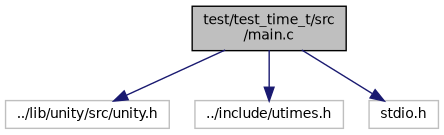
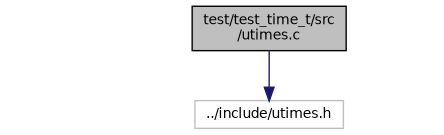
  digraph {
    node [color=grey75 fillcolor=white fontname=Helvetica fontsize=10 shape=record style=filled]
    edge [color=midnightblue fontname=Helvetica fontsize=10 labelfontname=Helvetica labelfontsize=10 style=solid]
-   n1 [color=black fillcolor=grey75 fontcolor=black height=0.2 label="test/test_time_t/src\l/main.c" width=0.4]
-   n2 [height=0.2 label="../lib/unity/src/unity.h" width=0.4]
+   n1 [color=black fillcolor=grey75 fontcolor=black height=0.2 label="test/test_time_t/src\l/utimes.c" width=0.4]
    n3 [height=0.2 label="../include/utimes.h" width=0.4]
-   n4 [height=0.2 label="stdio.h" width=0.4]
-   n1 -> n2
    n1 -> n3
-   n1 -> n4
  }
